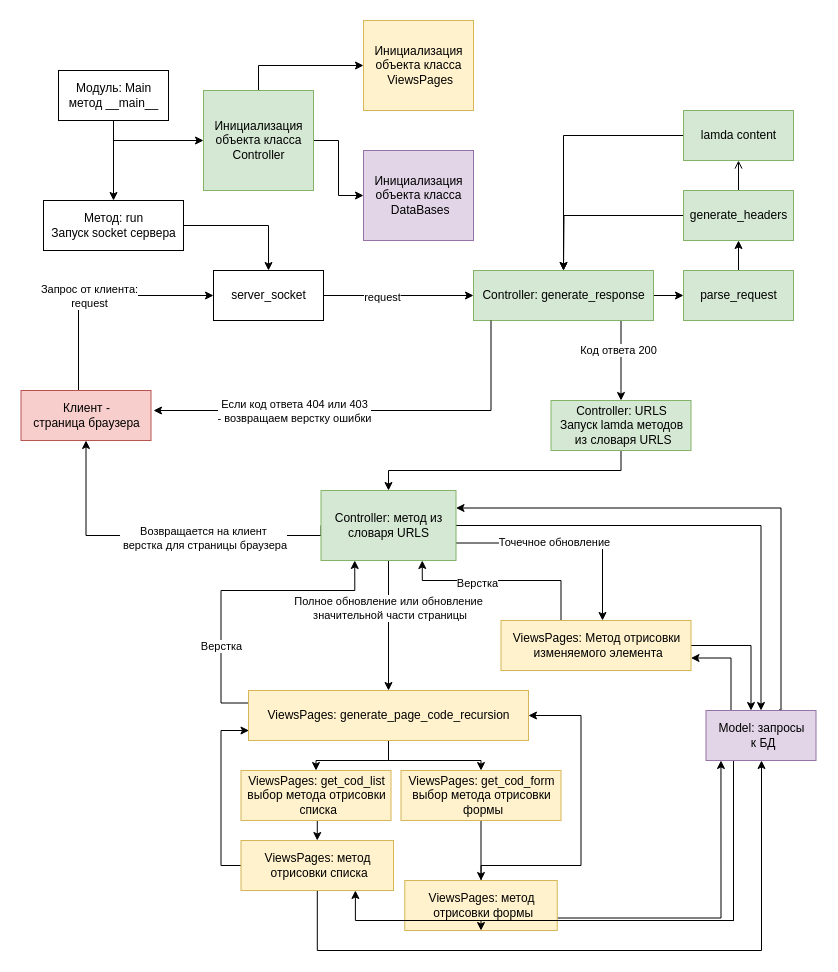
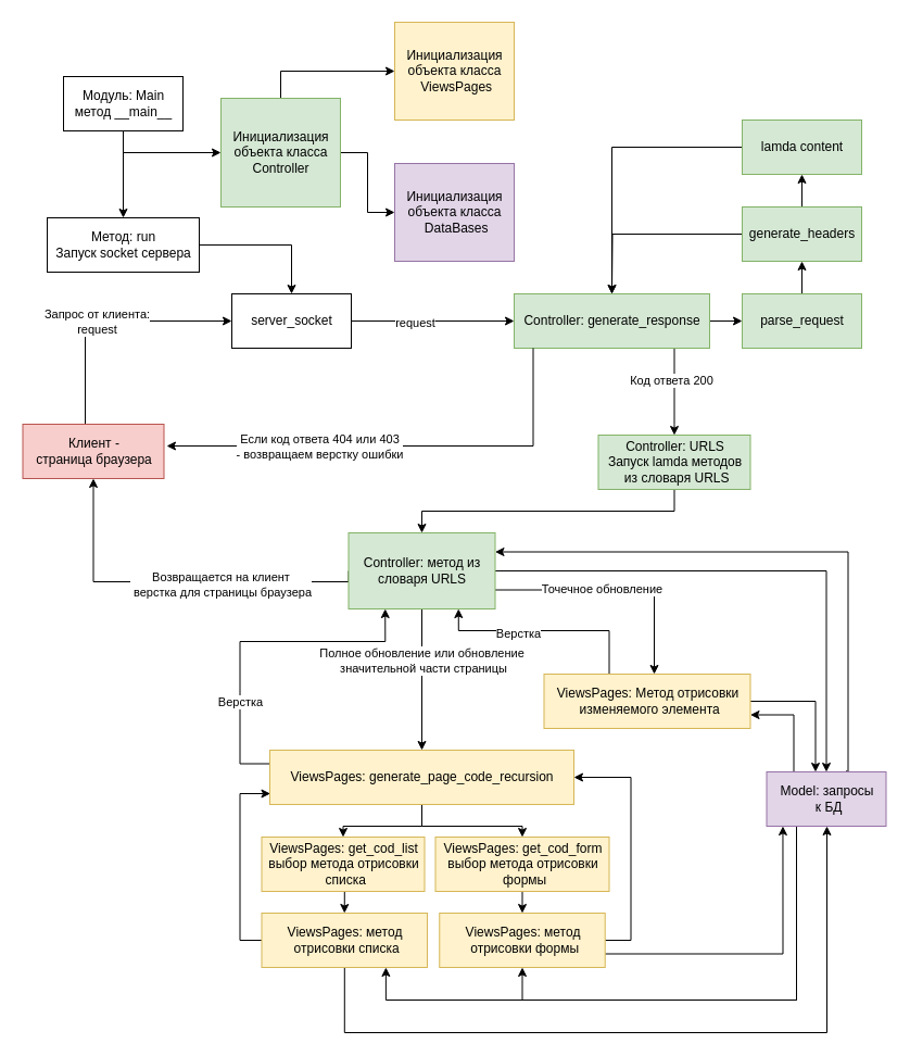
  <mxCell id="0" />
  <mxCell id="1" parent="0" />
  <mxCell id="2" style="edgeStyle=orthogonalEdgeStyle;rounded=0;orthogonalLoop=1;jettySize=auto;html=1;entryX=0.5;entryY=0;entryDx=0;entryDy=0;" edge="1" parent="1" source="4" target="6"><mxGeometry relative="1" as="geometry" /></mxCell>
  <mxCell id="3" style="edgeStyle=orthogonalEdgeStyle;rounded=0;orthogonalLoop=1;jettySize=auto;html=1;entryX=0;entryY=0.5;entryDx=0;entryDy=0;exitX=0.5;exitY=1;exitDx=0;exitDy=0;" edge="1" parent="1" source="4" target="9"><mxGeometry relative="1" as="geometry"><mxPoint x="303" y="120" as="targetPoint" /></mxGeometry></mxCell>
  <mxCell id="4" value="Модуль: Main&lt;br&gt;метод __main__" style="html=1;" vertex="1" parent="1"><mxGeometry x="58" y="70" width="110" height="50" as="geometry" /></mxCell>
  <mxCell id="5" style="edgeStyle=orthogonalEdgeStyle;rounded=0;orthogonalLoop=1;jettySize=auto;html=1;" edge="1" parent="1" source="6" target="15"><mxGeometry relative="1" as="geometry" /></mxCell>
  <mxCell id="6" value="Метод: run&lt;br&gt;Запуск socket сервера" style="html=1;" vertex="1" parent="1"><mxGeometry x="43" y="200" width="140" height="50" as="geometry" /></mxCell>
  <mxCell id="7" style="edgeStyle=orthogonalEdgeStyle;rounded=0;orthogonalLoop=1;jettySize=auto;html=1;exitX=1;exitY=0.5;exitDx=0;exitDy=0;entryX=0;entryY=0.5;entryDx=0;entryDy=0;" edge="1" parent="1" source="9" target="23"><mxGeometry relative="1" as="geometry" /></mxCell>
  <mxCell id="8" style="edgeStyle=orthogonalEdgeStyle;rounded=0;orthogonalLoop=1;jettySize=auto;html=1;exitX=0.5;exitY=0;exitDx=0;exitDy=0;entryX=0;entryY=0.5;entryDx=0;entryDy=0;" edge="1" parent="1" source="9" target="22"><mxGeometry relative="1" as="geometry" /></mxCell>
  <mxCell id="9" value="Инициализация &lt;br&gt;объекта класса &lt;br&gt;Controller" style="html=1;fillColor=#d5e8d4;strokeColor=#82b366;" vertex="1" parent="1"><mxGeometry x="203" y="90" width="110" height="100" as="geometry" /></mxCell>
  <mxCell id="10" style="edgeStyle=orthogonalEdgeStyle;rounded=0;orthogonalLoop=1;jettySize=auto;html=1;entryX=0;entryY=0.5;entryDx=0;entryDy=0;" edge="1" parent="1" source="12" target="15"><mxGeometry relative="1" as="geometry"><Array as="points"><mxPoint x="78" y="295" /></Array></mxGeometry></mxCell>
  <mxCell id="11" value="Запрос от клиента: &lt;br&gt;request" style="edgeLabel;html=1;align=center;verticalAlign=middle;resizable=0;points=[];" vertex="1" connectable="0" parent="10"><mxGeometry x="-0.09" relative="1" as="geometry"><mxPoint as="offset" /></mxGeometry></mxCell>
  <mxCell id="12" value="Клиент - &lt;br&gt;страница браузера" style="html=1;fillColor=#f8cecc;strokeColor=#b85450;" vertex="1" parent="1"><mxGeometry x="20.5" y="390" width="130" height="50" as="geometry" /></mxCell>
  <mxCell id="13" style="edgeStyle=orthogonalEdgeStyle;rounded=0;orthogonalLoop=1;jettySize=auto;html=1;entryX=0;entryY=0.5;entryDx=0;entryDy=0;" edge="1" parent="1" source="15" target="21"><mxGeometry relative="1" as="geometry" /></mxCell>
  <mxCell id="14" value="request" style="edgeLabel;html=1;align=center;verticalAlign=middle;resizable=0;points=[];" vertex="1" connectable="0" parent="13"><mxGeometry x="-0.227" y="-1" relative="1" as="geometry"><mxPoint as="offset" /></mxGeometry></mxCell>
  <mxCell id="15" value="server_socket" style="html=1;" vertex="1" parent="1"><mxGeometry x="213" y="270" width="110" height="50" as="geometry" /></mxCell>
  <mxCell id="16" style="edgeStyle=orthogonalEdgeStyle;rounded=0;orthogonalLoop=1;jettySize=auto;html=1;exitX=0;exitY=0.5;exitDx=0;exitDy=0;" edge="1" parent="1" source="40"><mxGeometry relative="1" as="geometry"><mxPoint x="60.5" y="570" as="sourcePoint" /><mxPoint x="85.5" y="440" as="targetPoint" /><Array as="points"><mxPoint x="320.5" y="535" /><mxPoint x="85.5" y="535" /></Array></mxGeometry></mxCell>
  <mxCell id="17" value="Возвращается на клиент&lt;br&gt;&amp;nbsp;верстка для страницы браузера" style="edgeLabel;html=1;align=center;verticalAlign=middle;resizable=0;points=[];" vertex="1" connectable="0" parent="16"><mxGeometry x="-0.62" y="2" relative="1" as="geometry"><mxPoint x="-63" as="offset" /></mxGeometry></mxCell>
  <mxCell id="18" style="edgeStyle=orthogonalEdgeStyle;rounded=0;orthogonalLoop=1;jettySize=auto;html=1;entryX=0;entryY=0.5;entryDx=0;entryDy=0;" edge="1" parent="1" source="21" target="25"><mxGeometry relative="1" as="geometry" /></mxCell>
  <mxCell id="19" style="edgeStyle=orthogonalEdgeStyle;rounded=0;orthogonalLoop=1;jettySize=auto;html=1;entryX=0.5;entryY=0;entryDx=0;entryDy=0;" edge="1" parent="1" source="21" target="34"><mxGeometry relative="1" as="geometry"><Array as="points"><mxPoint x="621" y="390" /></Array></mxGeometry></mxCell>
  <mxCell id="20" value="Код ответа 200" style="edgeLabel;html=1;align=center;verticalAlign=middle;resizable=0;points=[];" vertex="1" connectable="0" parent="19"><mxGeometry x="-0.265" y="-3" relative="1" as="geometry"><mxPoint as="offset" /></mxGeometry></mxCell>
  <mxCell id="21" value="Controller: generate_response" style="html=1;fillColor=#d5e8d4;strokeColor=#82b366;" vertex="1" parent="1"><mxGeometry x="473" y="270" width="180" height="50" as="geometry" /></mxCell>
  <mxCell id="22" value="Инициализация&lt;br&gt;объекта класса&lt;br&gt;&amp;nbsp;ViewsPages" style="html=1;fillColor=#fff2cc;strokeColor=#d6b656;" vertex="1" parent="1"><mxGeometry x="363" y="20" width="110" height="90" as="geometry" /></mxCell>
  <mxCell id="23" value="Инициализация&lt;br&gt;объекта класса&lt;br&gt;&amp;nbsp;DataBases" style="html=1;fillColor=#e1d5e7;strokeColor=#9673a6;" vertex="1" parent="1"><mxGeometry x="363" y="150" width="110" height="90" as="geometry" /></mxCell>
  <mxCell id="24" style="edgeStyle=orthogonalEdgeStyle;rounded=0;orthogonalLoop=1;jettySize=auto;html=1;entryX=0.5;entryY=1;entryDx=0;entryDy=0;" edge="1" parent="1" source="25" target="28"><mxGeometry relative="1" as="geometry" /></mxCell>
  <mxCell id="25" value="parse_request" style="html=1;fillColor=#d5e8d4;strokeColor=#82b366;" vertex="1" parent="1"><mxGeometry x="683" y="270" width="110" height="50" as="geometry" /></mxCell>
- <mxCell id="26" style="edgeStyle=orthogonalEdgeStyle;rounded=0;orthogonalLoop=1;jettySize=auto;html=1;exitX=0.5;exitY=0;exitDx=0;exitDy=0;entryX=0.5;entryY=1;entryDx=0;entryDy=0;endArrow=open;" edge="1" parent="1" source="28" target="32"><mxGeometry relative="1" as="geometry" /></mxCell>
+ <mxCell id="26" style="edgeStyle=orthogonalEdgeStyle;rounded=0;orthogonalLoop=1;jettySize=auto;html=1;exitX=0.5;exitY=0;exitDx=0;exitDy=0;entryX=0.5;entryY=1;entryDx=0;entryDy=0;" edge="1" parent="1" source="28" target="32"><mxGeometry relative="1" as="geometry" /></mxCell>
  <mxCell id="27" style="edgeStyle=orthogonalEdgeStyle;rounded=0;orthogonalLoop=1;jettySize=auto;html=1;" edge="1" parent="1" source="28"><mxGeometry relative="1" as="geometry"><mxPoint x="563" y="270" as="targetPoint" /></mxGeometry></mxCell>
  <mxCell id="28" value="generate_headers" style="html=1;fillColor=#d5e8d4;strokeColor=#82b366;" vertex="1" parent="1"><mxGeometry x="683" y="190" width="110" height="50" as="geometry" /></mxCell>
  <mxCell id="29" style="edgeStyle=orthogonalEdgeStyle;rounded=0;orthogonalLoop=1;jettySize=auto;html=1;exitX=0.25;exitY=1;exitDx=0;exitDy=0;" edge="1" parent="1"><mxGeometry relative="1" as="geometry"><mxPoint x="490.5" y="320" as="sourcePoint" /><mxPoint x="153" y="410" as="targetPoint" /><Array as="points"><mxPoint x="491" y="410" /></Array></mxGeometry></mxCell>
  <mxCell id="30" value="Если код ответа 404 или 403&lt;br&gt;- возвращаем верстку ошибки" style="edgeLabel;html=1;align=center;verticalAlign=middle;resizable=0;points=[];" vertex="1" connectable="0" parent="29"><mxGeometry x="-0.653" y="-1" relative="1" as="geometry"><mxPoint x="-196.5" y="16" as="offset" /></mxGeometry></mxCell>
  <mxCell id="31" style="edgeStyle=orthogonalEdgeStyle;rounded=0;orthogonalLoop=1;jettySize=auto;html=1;entryX=0.5;entryY=0;entryDx=0;entryDy=0;" edge="1" parent="1" source="32" target="21"><mxGeometry relative="1" as="geometry" /></mxCell>
  <mxCell id="32" value="lamda content" style="html=1;fillColor=#d5e8d4;strokeColor=#82b366;" vertex="1" parent="1"><mxGeometry x="683" y="110" width="110" height="50" as="geometry" /></mxCell>
  <mxCell id="33" style="edgeStyle=orthogonalEdgeStyle;rounded=0;orthogonalLoop=1;jettySize=auto;html=1;entryX=0.5;entryY=0;entryDx=0;entryDy=0;" edge="1" parent="1" source="34" target="40"><mxGeometry relative="1" as="geometry"><mxPoint x="620.5" y="490" as="targetPoint" /><Array as="points"><mxPoint x="620.5" y="470" /><mxPoint x="388.5" y="470" /></Array></mxGeometry></mxCell>
  <mxCell id="34" value="Controller: URLS&lt;br&gt;Запуск lamda методов&lt;br&gt;&amp;nbsp;из словаря URLS" style="html=1;fillColor=#d5e8d4;strokeColor=#82b366;" vertex="1" parent="1"><mxGeometry x="550.5" y="400" width="140" height="50" as="geometry" /></mxCell>
  <mxCell id="35" style="edgeStyle=orthogonalEdgeStyle;rounded=0;orthogonalLoop=1;jettySize=auto;html=1;entryX=0.5;entryY=0;entryDx=0;entryDy=0;" edge="1" parent="1" source="40" target="45"><mxGeometry relative="1" as="geometry" /></mxCell>
  <mxCell id="36" value="Полное обновление или обновление&lt;br&gt;&amp;nbsp;значительной части страницы" style="edgeLabel;html=1;align=center;verticalAlign=middle;resizable=0;points=[];" vertex="1" connectable="0" parent="35"><mxGeometry x="-0.276" y="-1" relative="1" as="geometry"><mxPoint as="offset" /></mxGeometry></mxCell>
  <mxCell id="37" style="edgeStyle=orthogonalEdgeStyle;rounded=0;orthogonalLoop=1;jettySize=auto;html=1;exitX=1;exitY=0.75;exitDx=0;exitDy=0;entryX=0.75;entryY=0;entryDx=0;entryDy=0;" edge="1" parent="1" source="40"><mxGeometry relative="1" as="geometry"><mxPoint x="602" y="620" as="targetPoint" /><mxPoint x="414.5" y="525" as="sourcePoint" /><Array as="points"><mxPoint x="602.5" y="543" /></Array></mxGeometry></mxCell>
  <mxCell id="38" value="Точечное обновление" style="edgeLabel;html=1;align=center;verticalAlign=middle;resizable=0;points=[];" vertex="1" connectable="0" parent="37"><mxGeometry x="-0.125" y="1" relative="1" as="geometry"><mxPoint as="offset" /></mxGeometry></mxCell>
  <mxCell id="39" style="edgeStyle=orthogonalEdgeStyle;rounded=0;orthogonalLoop=1;jettySize=auto;html=1;entryX=0.5;entryY=0;entryDx=0;entryDy=0;" edge="1" parent="1" source="40" target="64"><mxGeometry relative="1" as="geometry"><mxPoint x="710.5" y="525" as="targetPoint" /></mxGeometry></mxCell>
  <mxCell id="40" value="Controller: метод из &lt;br&gt;словаря URLS" style="html=1;fillColor=#d5e8d4;strokeColor=#82b366;" vertex="1" parent="1"><mxGeometry x="320.5" y="490" width="135" height="70" as="geometry" /></mxCell>
  <mxCell id="41" style="edgeStyle=orthogonalEdgeStyle;rounded=0;orthogonalLoop=1;jettySize=auto;html=1;entryX=0.5;entryY=0;entryDx=0;entryDy=0;" edge="1" parent="1" source="45" target="51"><mxGeometry relative="1" as="geometry" /></mxCell>
  <mxCell id="42" style="edgeStyle=orthogonalEdgeStyle;rounded=0;orthogonalLoop=1;jettySize=auto;html=1;entryX=0.5;entryY=0;entryDx=0;entryDy=0;" edge="1" parent="1" source="45" target="53"><mxGeometry relative="1" as="geometry" /></mxCell>
  <mxCell id="43" style="edgeStyle=orthogonalEdgeStyle;rounded=0;orthogonalLoop=1;jettySize=auto;html=1;entryX=0.25;entryY=1;entryDx=0;entryDy=0;exitX=0;exitY=0.25;exitDx=0;exitDy=0;" edge="1" parent="1" source="45" target="40"><mxGeometry relative="1" as="geometry"><Array as="points"><mxPoint x="220.5" y="703" /><mxPoint x="220.5" y="590" /><mxPoint x="354.5" y="590" /></Array></mxGeometry></mxCell>
  <mxCell id="44" value="Верстка" style="edgeLabel;html=1;align=center;verticalAlign=middle;resizable=0;points=[];" vertex="1" connectable="0" parent="43"><mxGeometry x="-0.556" y="-2" relative="1" as="geometry"><mxPoint x="-2" y="-18" as="offset" /></mxGeometry></mxCell>
  <mxCell id="45" value="ViewsPages: generate_page_code_recursion" style="html=1;fillColor=#fff2cc;strokeColor=#d6b656;" vertex="1" parent="1"><mxGeometry x="248" y="690" width="280" height="50" as="geometry" /></mxCell>
  <mxCell id="46" style="edgeStyle=orthogonalEdgeStyle;rounded=0;orthogonalLoop=1;jettySize=auto;html=1;entryX=0.75;entryY=1;entryDx=0;entryDy=0;" edge="1" parent="1" source="49" target="40"><mxGeometry relative="1" as="geometry"><Array as="points"><mxPoint x="560.5" y="580" /><mxPoint x="421.5" y="580" /></Array></mxGeometry></mxCell>
  <mxCell id="47" value="Верстка" style="edgeLabel;html=1;align=center;verticalAlign=middle;resizable=0;points=[];" vertex="1" connectable="0" parent="46"><mxGeometry x="0.244" y="2" relative="1" as="geometry"><mxPoint as="offset" /></mxGeometry></mxCell>
  <mxCell id="48" style="edgeStyle=orthogonalEdgeStyle;rounded=0;orthogonalLoop=1;jettySize=auto;html=1;" edge="1" parent="1" source="49" target="64"><mxGeometry relative="1" as="geometry"><Array as="points"><mxPoint x="750.5" y="645" /></Array></mxGeometry></mxCell>
  <mxCell id="49" value="ViewsPages: Метод отрисовки&lt;br&gt;&amp;nbsp;изменяемого элемента" style="html=1;fillColor=#fff2cc;strokeColor=#d6b656;" vertex="1" parent="1"><mxGeometry x="500.5" y="620" width="190" height="50" as="geometry" /></mxCell>
  <mxCell id="50" style="edgeStyle=orthogonalEdgeStyle;rounded=0;orthogonalLoop=1;jettySize=auto;html=1;exitX=0.5;exitY=1;exitDx=0;exitDy=0;entryX=0.5;entryY=0;entryDx=0;entryDy=0;" edge="1" parent="1" source="51" target="56"><mxGeometry relative="1" as="geometry" /></mxCell>
  <mxCell id="51" value="ViewsPages: get_cod_list&lt;br&gt;выбор метода отрисовки&lt;br&gt;&amp;nbsp;списка" style="html=1;fillColor=#fff2cc;strokeColor=#d6b656;" vertex="1" parent="1"><mxGeometry x="240.5" y="770" width="150" height="50" as="geometry" /></mxCell>
  <mxCell id="52" style="edgeStyle=orthogonalEdgeStyle;rounded=0;orthogonalLoop=1;jettySize=auto;html=1;exitX=0.5;exitY=1;exitDx=0;exitDy=0;entryX=0.5;entryY=0;entryDx=0;entryDy=0;" edge="1" parent="1" source="53" target="59"><mxGeometry relative="1" as="geometry" /></mxCell>
  <mxCell id="53" value="ViewsPages: get_cod_form&lt;br&gt;выбор метода отрисовки&lt;br&gt;&amp;nbsp;формы" style="html=1;fillColor=#fff2cc;strokeColor=#d6b656;" vertex="1" parent="1"><mxGeometry x="400.5" y="770" width="160" height="50" as="geometry" /></mxCell>
  <mxCell id="54" style="edgeStyle=orthogonalEdgeStyle;rounded=0;orthogonalLoop=1;jettySize=auto;html=1;" edge="1" parent="1" source="56"><mxGeometry relative="1" as="geometry"><mxPoint x="248.5" y="730" as="targetPoint" /><Array as="points"><mxPoint x="220.5" y="865" /><mxPoint x="220.5" y="730" /></Array></mxGeometry></mxCell>
  <mxCell id="55" style="edgeStyle=orthogonalEdgeStyle;rounded=0;orthogonalLoop=1;jettySize=auto;html=1;" edge="1" parent="1" source="56" target="64"><mxGeometry relative="1" as="geometry"><mxPoint x="760.5" y="710" as="targetPoint" /><Array as="points"><mxPoint x="317" y="950" /><mxPoint x="761" y="950" /></Array></mxGeometry></mxCell>
  <mxCell id="56" value="ViewsPages: метод&lt;br&gt;&amp;nbsp;отрисовки списка" style="html=1;fillColor=#fff2cc;strokeColor=#d6b656;" vertex="1" parent="1"><mxGeometry x="240.5" y="840" width="152.5" height="50" as="geometry" /></mxCell>
  <mxCell id="57" style="edgeStyle=orthogonalEdgeStyle;rounded=0;orthogonalLoop=1;jettySize=auto;html=1;entryX=1;entryY=0.5;entryDx=0;entryDy=0;" edge="1" parent="1" source="59" target="45"><mxGeometry relative="1" as="geometry"><Array as="points"><mxPoint x="580.5" y="865" /><mxPoint x="580.5" y="715" /></Array></mxGeometry></mxCell>
  <mxCell id="58" style="edgeStyle=orthogonalEdgeStyle;rounded=0;orthogonalLoop=1;jettySize=auto;html=1;exitX=1;exitY=0.75;exitDx=0;exitDy=0;entryX=0.136;entryY=1;entryDx=0;entryDy=0;entryPerimeter=0;" edge="1" parent="1" source="59" target="64"><mxGeometry relative="1" as="geometry" /></mxCell>
- <mxCell id="59" value="ViewsPages: метод&lt;br&gt;&amp;nbsp;отрисовки формы" style="html=1;fillColor=#fff2cc;strokeColor=#d6b656;" vertex="1" parent="1"><mxGeometry x="404.25" y="880" width="152.5" height="50" as="geometry" /></mxCell>
+ <mxCell id="59" value="ViewsPages: метод&lt;br&gt;&amp;nbsp;отрисовки формы" style="html=1;fillColor=#fff2cc;strokeColor=#d6b656;" vertex="1" parent="1"><mxGeometry x="404.25" y="840" width="152.5" height="50" as="geometry" /></mxCell>
  <mxCell id="60" style="edgeStyle=orthogonalEdgeStyle;rounded=0;orthogonalLoop=1;jettySize=auto;html=1;exitX=0.671;exitY=-0.028;exitDx=0;exitDy=0;exitPerimeter=0;entryX=1;entryY=0.25;entryDx=0;entryDy=0;" edge="1" parent="1" source="64" target="40"><mxGeometry relative="1" as="geometry"><mxPoint x="770.5" y="490" as="targetPoint" /><Array as="points"><mxPoint x="779.5" y="712" /><mxPoint x="780.5" y="712" /><mxPoint x="780.5" y="508" /></Array></mxGeometry></mxCell>
  <mxCell id="61" style="edgeStyle=orthogonalEdgeStyle;rounded=0;orthogonalLoop=1;jettySize=auto;html=1;entryX=1;entryY=0.75;entryDx=0;entryDy=0;" edge="1" parent="1" source="64" target="49"><mxGeometry relative="1" as="geometry"><Array as="points"><mxPoint x="730.5" y="658" /></Array></mxGeometry></mxCell>
  <mxCell id="62" style="edgeStyle=orthogonalEdgeStyle;rounded=0;orthogonalLoop=1;jettySize=auto;html=1;exitX=0.25;exitY=1;exitDx=0;exitDy=0;entryX=0.75;entryY=1;entryDx=0;entryDy=0;" edge="1" parent="1" source="64" target="56"><mxGeometry relative="1" as="geometry"><Array as="points"><mxPoint x="733" y="920" /><mxPoint x="355" y="920" /></Array></mxGeometry></mxCell>
  <mxCell id="63" style="edgeStyle=orthogonalEdgeStyle;rounded=0;orthogonalLoop=1;jettySize=auto;html=1;exitX=0.25;exitY=1;exitDx=0;exitDy=0;entryX=0.5;entryY=1;entryDx=0;entryDy=0;" edge="1" parent="1" source="64" target="59"><mxGeometry relative="1" as="geometry"><Array as="points"><mxPoint x="733" y="920" /><mxPoint x="481" y="920" /></Array></mxGeometry></mxCell>
  <mxCell id="64" value="Model: запросы&lt;br&gt;&amp;nbsp;к БД" style="html=1;fillColor=#e1d5e7;strokeColor=#9673a6;" vertex="1" parent="1"><mxGeometry x="705.5" y="710" width="110" height="50" as="geometry" /></mxCell>
